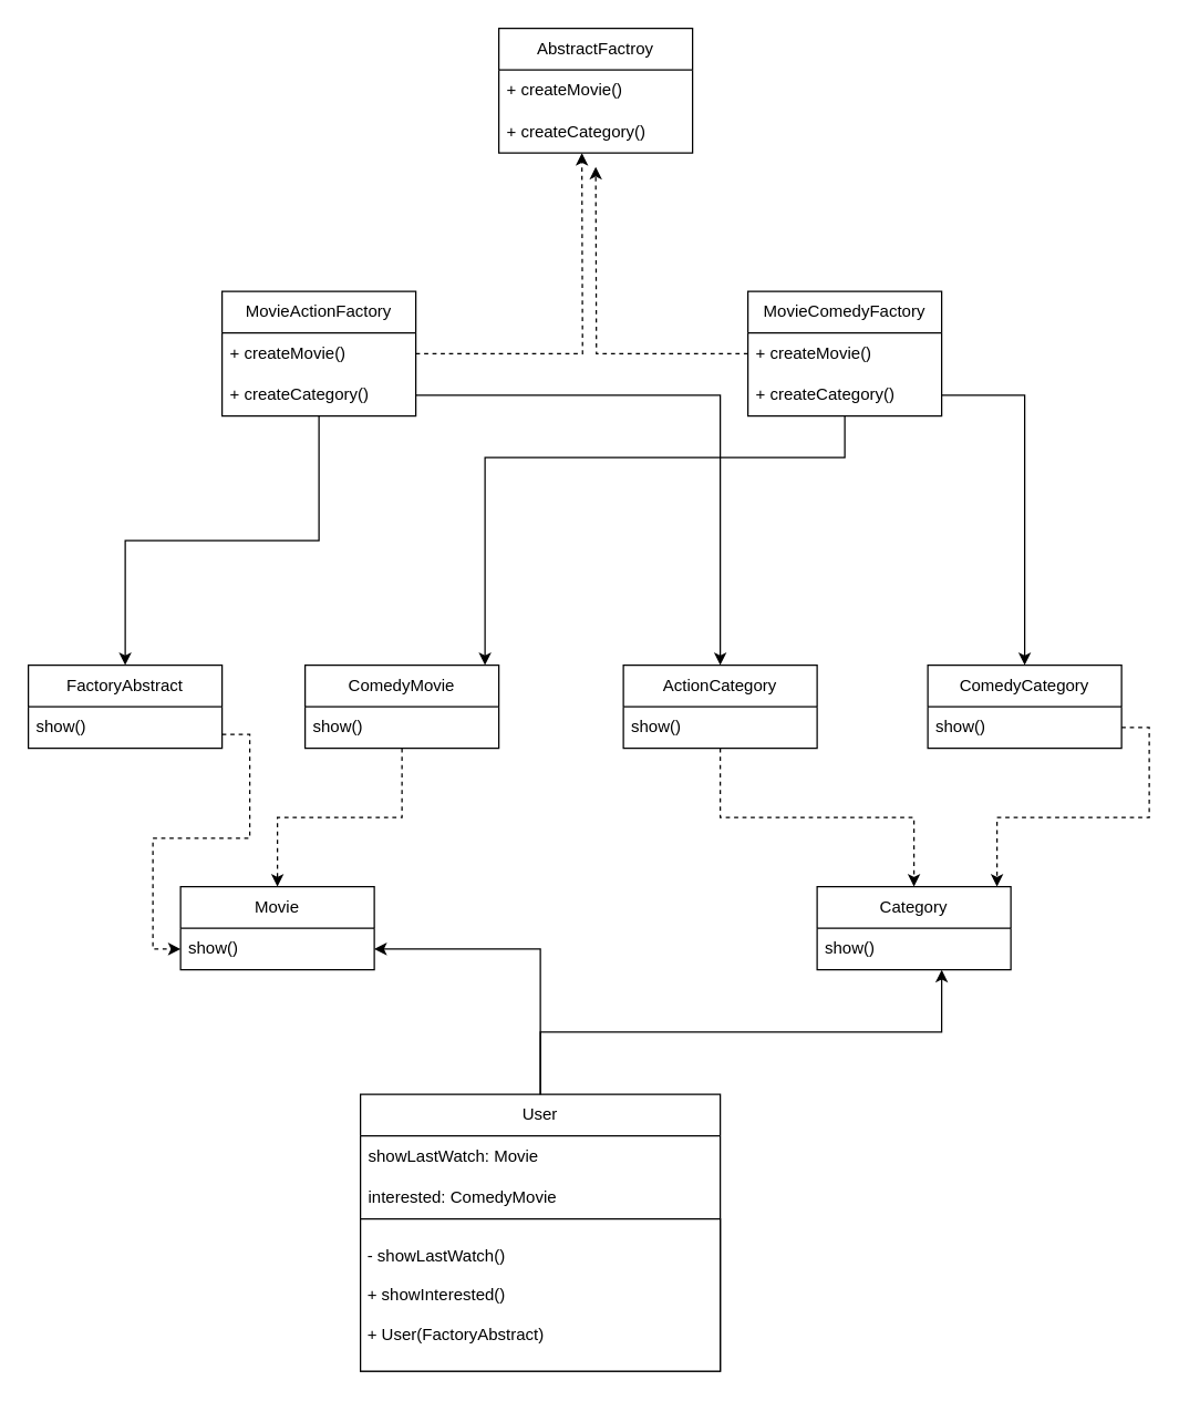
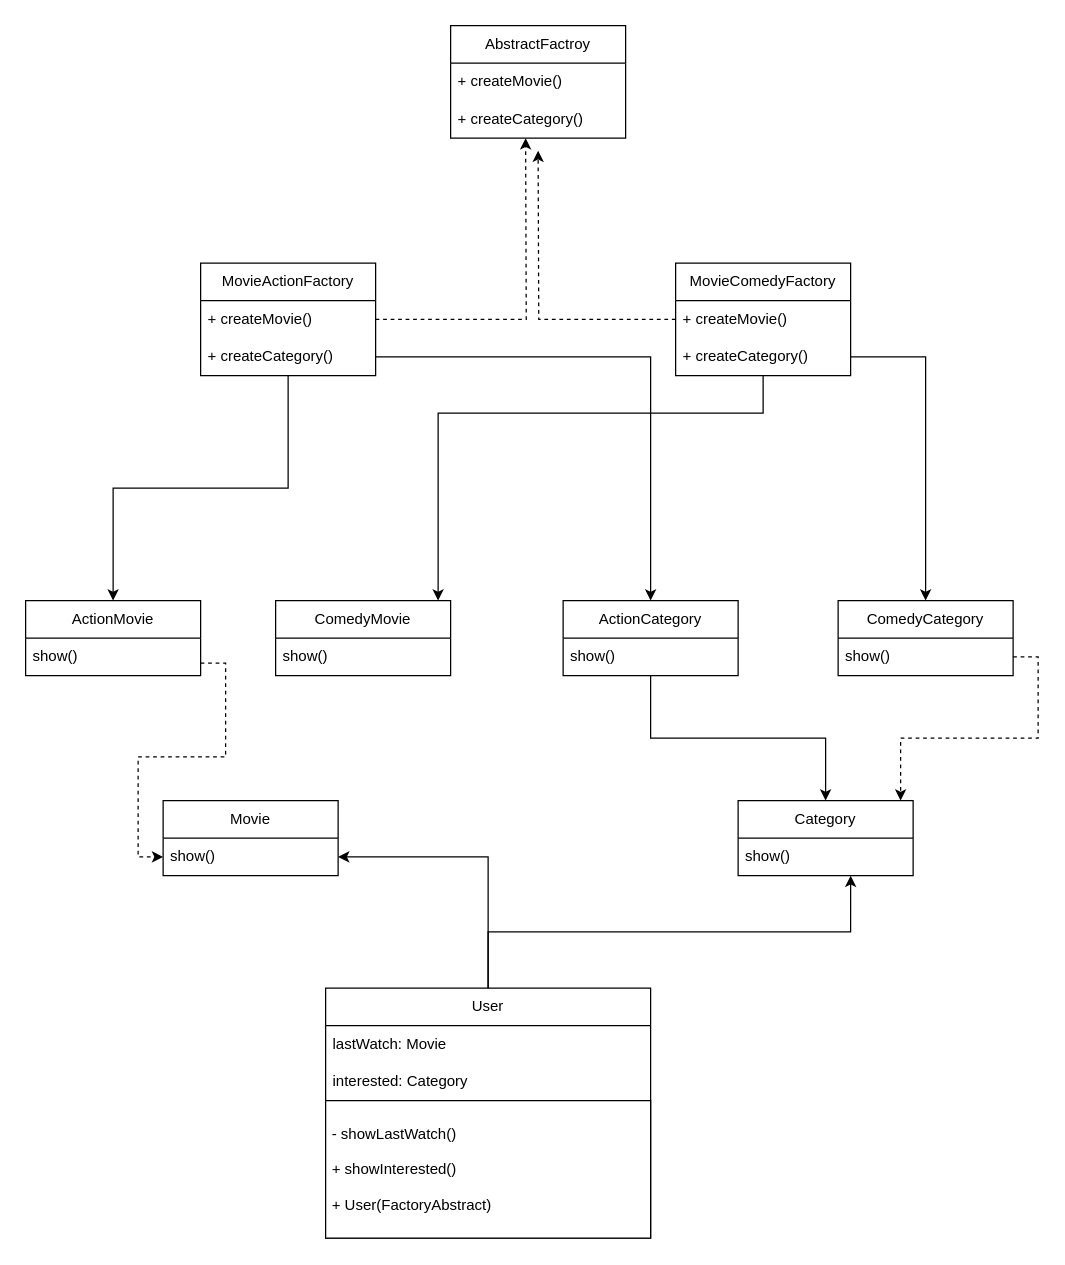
  <mxCell id="0" />
  <mxCell id="1" parent="0" />
  <mxCell id="2" value="AbstractFactroy" style="swimlane;fontStyle=0;childLayout=stackLayout;horizontal=1;startSize=30;horizontalStack=0;resizeParent=1;resizeParentMax=0;resizeLast=0;collapsible=1;marginBottom=0;whiteSpace=wrap;html=1;" vertex="1" parent="1"><mxGeometry x="360" y="20" width="140" height="90" as="geometry" /></mxCell>
  <mxCell id="3" value="+ createMovie()" style="text;strokeColor=none;fillColor=none;align=left;verticalAlign=middle;spacingLeft=4;spacingRight=4;overflow=hidden;points=[[0,0.5],[1,0.5]];portConstraint=eastwest;rotatable=0;whiteSpace=wrap;html=1;" vertex="1" parent="2"><mxGeometry y="30" width="140" height="30" as="geometry" /></mxCell>
  <mxCell id="4" value="+ createCategory()" style="text;strokeColor=none;fillColor=none;align=left;verticalAlign=middle;spacingLeft=4;spacingRight=4;overflow=hidden;points=[[0,0.5],[1,0.5]];portConstraint=eastwest;rotatable=0;whiteSpace=wrap;html=1;" vertex="1" parent="2"><mxGeometry y="60" width="140" height="30" as="geometry" /></mxCell>
  <mxCell id="5" style="edgeStyle=orthogonalEdgeStyle;rounded=0;orthogonalLoop=1;jettySize=auto;html=1;dashed=1;" edge="1" parent="1" source="7"><mxGeometry relative="1" as="geometry"><mxPoint x="420" y="110" as="targetPoint" /></mxGeometry></mxCell>
  <mxCell id="6" style="edgeStyle=orthogonalEdgeStyle;rounded=0;orthogonalLoop=1;jettySize=auto;html=1;" edge="1" parent="1" source="7" target="14"><mxGeometry relative="1" as="geometry" /></mxCell>
  <mxCell id="7" value="MovieActionFactory" style="swimlane;fontStyle=0;childLayout=stackLayout;horizontal=1;startSize=30;horizontalStack=0;resizeParent=1;resizeParentMax=0;resizeLast=0;collapsible=1;marginBottom=0;whiteSpace=wrap;html=1;" vertex="1" parent="1"><mxGeometry x="160" y="210" width="140" height="90" as="geometry" /></mxCell>
  <mxCell id="8" value="+ createMovie()" style="text;strokeColor=none;fillColor=none;align=left;verticalAlign=middle;spacingLeft=4;spacingRight=4;overflow=hidden;points=[[0,0.5],[1,0.5]];portConstraint=eastwest;rotatable=0;whiteSpace=wrap;html=1;" vertex="1" parent="7"><mxGeometry y="30" width="140" height="30" as="geometry" /></mxCell>
  <mxCell id="9" value="+ createCategory()" style="text;strokeColor=none;fillColor=none;align=left;verticalAlign=middle;spacingLeft=4;spacingRight=4;overflow=hidden;points=[[0,0.5],[1,0.5]];portConstraint=eastwest;rotatable=0;whiteSpace=wrap;html=1;" vertex="1" parent="7"><mxGeometry y="60" width="140" height="30" as="geometry" /></mxCell>
  <mxCell id="10" style="edgeStyle=orthogonalEdgeStyle;rounded=0;orthogonalLoop=1;jettySize=auto;html=1;dashed=1;" edge="1" parent="1" source="11"><mxGeometry relative="1" as="geometry"><mxPoint x="430" y="120" as="targetPoint" /></mxGeometry></mxCell>
  <mxCell id="11" value="MovieComedyFactory" style="swimlane;fontStyle=0;childLayout=stackLayout;horizontal=1;startSize=30;horizontalStack=0;resizeParent=1;resizeParentMax=0;resizeLast=0;collapsible=1;marginBottom=0;whiteSpace=wrap;html=1;" vertex="1" parent="1"><mxGeometry x="540" y="210" width="140" height="90" as="geometry" /></mxCell>
  <mxCell id="12" value="+ createMovie()" style="text;strokeColor=none;fillColor=none;align=left;verticalAlign=middle;spacingLeft=4;spacingRight=4;overflow=hidden;points=[[0,0.5],[1,0.5]];portConstraint=eastwest;rotatable=0;whiteSpace=wrap;html=1;" vertex="1" parent="11"><mxGeometry y="30" width="140" height="30" as="geometry" /></mxCell>
  <mxCell id="13" value="+ createCategory()" style="text;strokeColor=none;fillColor=none;align=left;verticalAlign=middle;spacingLeft=4;spacingRight=4;overflow=hidden;points=[[0,0.5],[1,0.5]];portConstraint=eastwest;rotatable=0;whiteSpace=wrap;html=1;" vertex="1" parent="11"><mxGeometry y="60" width="140" height="30" as="geometry" /></mxCell>
- <mxCell id="14" value="FactoryAbstract" style="swimlane;fontStyle=0;childLayout=stackLayout;horizontal=1;startSize=30;horizontalStack=0;resizeParent=1;resizeParentMax=0;resizeLast=0;collapsible=1;marginBottom=0;whiteSpace=wrap;html=1;" vertex="1" parent="1"><mxGeometry x="20" y="480" width="140" height="60" as="geometry" /></mxCell>
+ <mxCell id="14" value="ActionMovie" style="swimlane;fontStyle=0;childLayout=stackLayout;horizontal=1;startSize=30;horizontalStack=0;resizeParent=1;resizeParentMax=0;resizeLast=0;collapsible=1;marginBottom=0;whiteSpace=wrap;html=1;" vertex="1" parent="1"><mxGeometry x="20" y="480" width="140" height="60" as="geometry" /></mxCell>
  <mxCell id="15" value="show()" style="text;strokeColor=none;fillColor=none;align=left;verticalAlign=middle;spacingLeft=4;spacingRight=4;overflow=hidden;points=[[0,0.5],[1,0.5]];portConstraint=eastwest;rotatable=0;whiteSpace=wrap;html=1;" vertex="1" parent="14"><mxGeometry y="30" width="140" height="30" as="geometry" /></mxCell>
- <mxCell id="16" style="edgeStyle=orthogonalEdgeStyle;rounded=0;orthogonalLoop=1;jettySize=auto;html=1;dashed=1;" edge="1" parent="1" source="17" target="28"><mxGeometry relative="1" as="geometry" /></mxCell>
  <mxCell id="17" value="ComedyMovie" style="swimlane;fontStyle=0;childLayout=stackLayout;horizontal=1;startSize=30;horizontalStack=0;resizeParent=1;resizeParentMax=0;resizeLast=0;collapsible=1;marginBottom=0;whiteSpace=wrap;html=1;" vertex="1" parent="1"><mxGeometry x="220" y="480" width="140" height="60" as="geometry" /></mxCell>
  <mxCell id="18" value="show()" style="text;strokeColor=none;fillColor=none;align=left;verticalAlign=middle;spacingLeft=4;spacingRight=4;overflow=hidden;points=[[0,0.5],[1,0.5]];portConstraint=eastwest;rotatable=0;whiteSpace=wrap;html=1;" vertex="1" parent="17"><mxGeometry y="30" width="140" height="30" as="geometry" /></mxCell>
  <mxCell id="19" style="edgeStyle=orthogonalEdgeStyle;rounded=0;orthogonalLoop=1;jettySize=auto;html=1;" edge="1" parent="1" source="13" target="17"><mxGeometry relative="1" as="geometry"><Array as="points"><mxPoint x="610" y="330" /><mxPoint x="350" y="330" /></Array></mxGeometry></mxCell>
- <mxCell id="20" style="edgeStyle=orthogonalEdgeStyle;rounded=0;orthogonalLoop=1;jettySize=auto;html=1;dashed=1;" edge="1" parent="1" source="21" target="30"><mxGeometry relative="1" as="geometry" /></mxCell>
+ <mxCell id="20" style="edgeStyle=orthogonalEdgeStyle;rounded=0;orthogonalLoop=1;jettySize=auto;html=1;dashed=0;" edge="1" parent="1" source="21" target="30"><mxGeometry relative="1" as="geometry" /></mxCell>
  <mxCell id="21" value="ActionCategory" style="swimlane;fontStyle=0;childLayout=stackLayout;horizontal=1;startSize=30;horizontalStack=0;resizeParent=1;resizeParentMax=0;resizeLast=0;collapsible=1;marginBottom=0;whiteSpace=wrap;html=1;" vertex="1" parent="1"><mxGeometry x="450" y="480" width="140" height="60" as="geometry" /></mxCell>
  <mxCell id="22" value="show()" style="text;strokeColor=none;fillColor=none;align=left;verticalAlign=middle;spacingLeft=4;spacingRight=4;overflow=hidden;points=[[0,0.5],[1,0.5]];portConstraint=eastwest;rotatable=0;whiteSpace=wrap;html=1;" vertex="1" parent="21"><mxGeometry y="30" width="140" height="30" as="geometry" /></mxCell>
  <mxCell id="23" style="edgeStyle=orthogonalEdgeStyle;rounded=0;orthogonalLoop=1;jettySize=auto;html=1;dashed=1;exitX=1;exitY=0.5;exitDx=0;exitDy=0;" edge="1" parent="1" source="25" target="30"><mxGeometry relative="1" as="geometry"><Array as="points"><mxPoint x="830" y="525" /><mxPoint x="830" y="590" /><mxPoint x="720" y="590" /></Array></mxGeometry></mxCell>
  <mxCell id="24" value="ComedyCategory" style="swimlane;fontStyle=0;childLayout=stackLayout;horizontal=1;startSize=30;horizontalStack=0;resizeParent=1;resizeParentMax=0;resizeLast=0;collapsible=1;marginBottom=0;whiteSpace=wrap;html=1;" vertex="1" parent="1"><mxGeometry x="670" y="480" width="140" height="60" as="geometry" /></mxCell>
  <mxCell id="25" value="show()" style="text;strokeColor=none;fillColor=none;align=left;verticalAlign=middle;spacingLeft=4;spacingRight=4;overflow=hidden;points=[[0,0.5],[1,0.5]];portConstraint=eastwest;rotatable=0;whiteSpace=wrap;html=1;" vertex="1" parent="24"><mxGeometry y="30" width="140" height="30" as="geometry" /></mxCell>
  <mxCell id="26" style="edgeStyle=orthogonalEdgeStyle;rounded=0;orthogonalLoop=1;jettySize=auto;html=1;" edge="1" parent="1" source="9" target="21"><mxGeometry relative="1" as="geometry" /></mxCell>
  <mxCell id="27" style="edgeStyle=orthogonalEdgeStyle;rounded=0;orthogonalLoop=1;jettySize=auto;html=1;entryX=0.5;entryY=0;entryDx=0;entryDy=0;" edge="1" parent="1" source="13" target="24"><mxGeometry relative="1" as="geometry" /></mxCell>
  <mxCell id="28" value="Movie" style="swimlane;fontStyle=0;childLayout=stackLayout;horizontal=1;startSize=30;horizontalStack=0;resizeParent=1;resizeParentMax=0;resizeLast=0;collapsible=1;marginBottom=0;whiteSpace=wrap;html=1;" vertex="1" parent="1"><mxGeometry x="130" y="640" width="140" height="60" as="geometry" /></mxCell>
  <mxCell id="29" value="show()" style="text;strokeColor=none;fillColor=none;align=left;verticalAlign=middle;spacingLeft=4;spacingRight=4;overflow=hidden;points=[[0,0.5],[1,0.5]];portConstraint=eastwest;rotatable=0;whiteSpace=wrap;html=1;" vertex="1" parent="28"><mxGeometry y="30" width="140" height="30" as="geometry" /></mxCell>
  <mxCell id="30" value="Category" style="swimlane;fontStyle=0;childLayout=stackLayout;horizontal=1;startSize=30;horizontalStack=0;resizeParent=1;resizeParentMax=0;resizeLast=0;collapsible=1;marginBottom=0;whiteSpace=wrap;html=1;" vertex="1" parent="1"><mxGeometry x="590" y="640" width="140" height="60" as="geometry" /></mxCell>
  <mxCell id="31" value="show()" style="text;strokeColor=none;fillColor=none;align=left;verticalAlign=middle;spacingLeft=4;spacingRight=4;overflow=hidden;points=[[0,0.5],[1,0.5]];portConstraint=eastwest;rotatable=0;whiteSpace=wrap;html=1;" vertex="1" parent="30"><mxGeometry y="30" width="140" height="30" as="geometry" /></mxCell>
  <mxCell id="32" style="edgeStyle=orthogonalEdgeStyle;rounded=0;orthogonalLoop=1;jettySize=auto;html=1;entryX=1;entryY=0.5;entryDx=0;entryDy=0;" edge="1" parent="1" source="33" target="29"><mxGeometry relative="1" as="geometry" /></mxCell>
  <mxCell id="33" value="User" style="swimlane;fontStyle=0;childLayout=stackLayout;horizontal=1;startSize=30;horizontalStack=0;resizeParent=1;resizeParentMax=0;resizeLast=0;collapsible=1;marginBottom=0;whiteSpace=wrap;html=1;" vertex="1" parent="1"><mxGeometry x="260" y="790" width="260" height="200" as="geometry" /></mxCell>
- <mxCell id="34" value="showLastWatch: Movie" style="text;strokeColor=none;fillColor=none;align=left;verticalAlign=middle;spacingLeft=4;spacingRight=4;overflow=hidden;points=[[0,0.5],[1,0.5]];portConstraint=eastwest;rotatable=0;whiteSpace=wrap;html=1;" vertex="1" parent="33"><mxGeometry y="30" width="260" height="30" as="geometry" /></mxCell>
- <mxCell id="35" value="interested: ComedyMovie" style="text;strokeColor=none;fillColor=none;align=left;verticalAlign=middle;spacingLeft=4;spacingRight=4;overflow=hidden;points=[[0,0.5],[1,0.5]];portConstraint=eastwest;rotatable=0;whiteSpace=wrap;html=1;" vertex="1" parent="33"><mxGeometry y="60" width="260" height="30" as="geometry" /></mxCell>
+ <mxCell id="34" value="lastWatch: Movie" style="text;strokeColor=none;fillColor=none;align=left;verticalAlign=middle;spacingLeft=4;spacingRight=4;overflow=hidden;points=[[0,0.5],[1,0.5]];portConstraint=eastwest;rotatable=0;whiteSpace=wrap;html=1;" vertex="1" parent="33"><mxGeometry y="30" width="260" height="30" as="geometry" /></mxCell>
+ <mxCell id="35" value="interested: Category" style="text;strokeColor=none;fillColor=none;align=left;verticalAlign=middle;spacingLeft=4;spacingRight=4;overflow=hidden;points=[[0,0.5],[1,0.5]];portConstraint=eastwest;rotatable=0;whiteSpace=wrap;html=1;" vertex="1" parent="33"><mxGeometry y="60" width="260" height="30" as="geometry" /></mxCell>
  <mxCell id="36" value="&amp;nbsp;- showLastWatch()&lt;div&gt;&lt;br&gt;&lt;/div&gt;&lt;div&gt;&amp;nbsp;+ showInterested()&lt;/div&gt;&lt;div&gt;&lt;br&gt;&lt;/div&gt;&lt;div&gt;&amp;nbsp;+ User(FactoryAbstract)&amp;nbsp;&lt;/div&gt;" style="rounded=0;whiteSpace=wrap;html=1;align=left;" vertex="1" parent="33"><mxGeometry y="90" width="260" height="110" as="geometry" /></mxCell>
  <mxCell id="37" style="edgeStyle=orthogonalEdgeStyle;rounded=0;orthogonalLoop=1;jettySize=auto;html=1;dashed=1;" edge="1" parent="1" source="15" target="29"><mxGeometry relative="1" as="geometry"><Array as="points"><mxPoint x="180" y="530" /><mxPoint x="180" y="605" /><mxPoint x="110" y="605" /><mxPoint x="110" y="685" /></Array></mxGeometry></mxCell>
  <mxCell id="38" style="edgeStyle=orthogonalEdgeStyle;rounded=0;orthogonalLoop=1;jettySize=auto;html=1;entryX=0.643;entryY=1;entryDx=0;entryDy=0;entryPerimeter=0;" edge="1" parent="1" source="33" target="31"><mxGeometry relative="1" as="geometry" /></mxCell>
